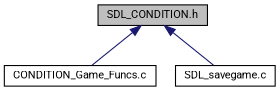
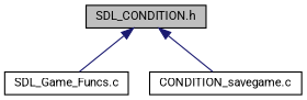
  digraph {
    fontname=Roboto
    node [color=black fillcolor=white fontname=Roboto fontsize=10 shape=record style=filled]
    edge [color=midnightblue dir=back fontname=Roboto fontsize=10 labelfontname=Roboto labelfontsize=10 style=solid]
    n1 [fillcolor=grey75 fontcolor=black height=0.2 label="SDL_CONDITION.h" width=0.4]
-   n2 [height=0.2 label="CONDITION_Game_Funcs.c" width=0.4]
-   n3 [height=0.2 label="SDL_savegame.c" width=0.4]
+   n2 [height=0.2 label="SDL_Game_Funcs.c" width=0.4]
+   n3 [height=0.2 label="CONDITION_savegame.c" width=0.4]
    n1 -> n2
    n1 -> n3
  }
